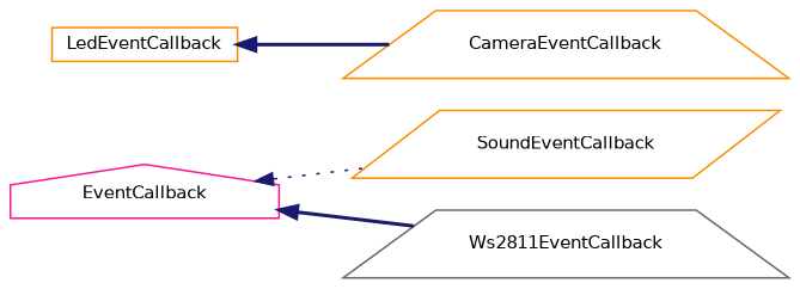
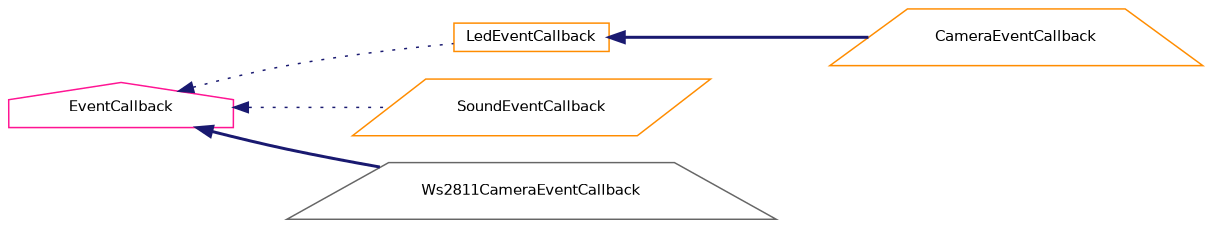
  digraph {
    rankdir=LR
    node [color=darkorange fillcolor=white fontname=Helvetica fontsize=10 shape=trapezium style=filled]
    edge [color=midnightblue dir=back fontname=Helvetica fontsize=10 labelfontname=Helvetica labelfontsize=10 style=dotted]
    n1 [color=deeppink height=0.2 label=EventCallback shape=house width=0.4]
    n2 [height=0.2 label=LedEventCallback shape=box width=0.4]
    n3 [height=0.2 label=SoundEventCallback shape=parallelogram width=0.4]
-   n4 [color=gray40 height=0.2 label=Ws2811EventCallback width=0.4]
+   n4 [color=gray40 height=0.2 label=Ws2811CameraEventCallback width=0.4]
    n5 [height=0.2 label=CameraEventCallback width=0.4]
+   n1 -> n2
    n1 -> n3
    n1 -> n4 [style=bold]
    n2 -> n5 [style=bold]
  }
